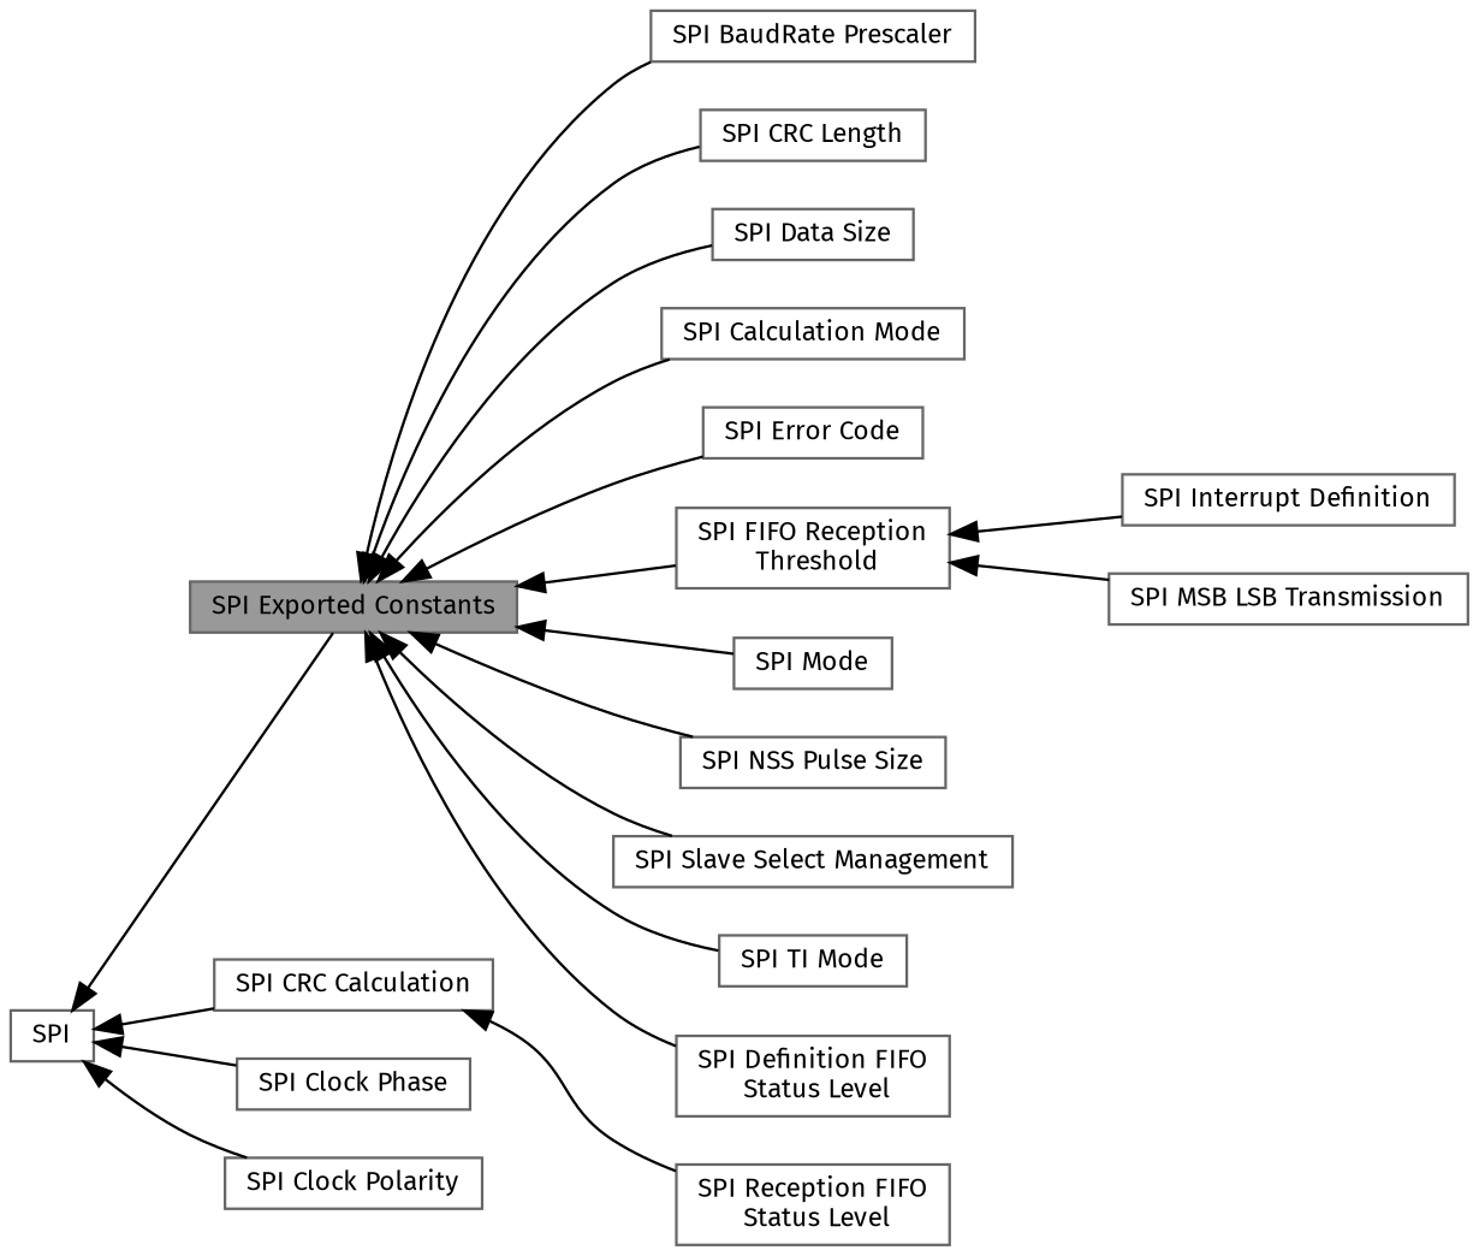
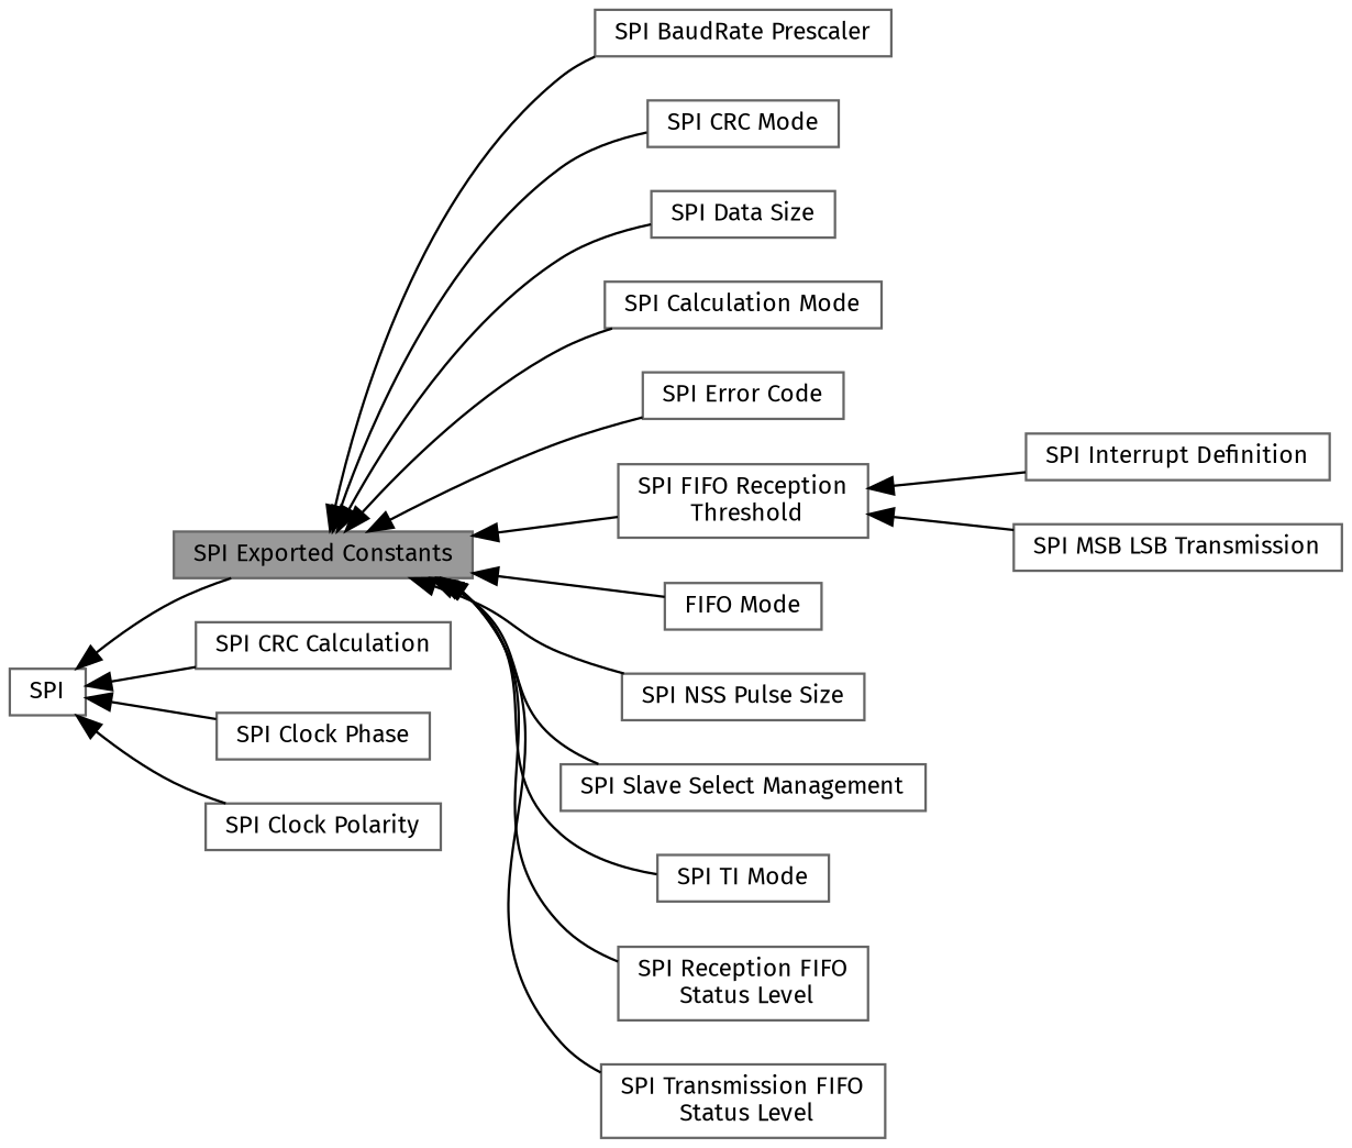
  digraph {
    fontname="Fira Sans"
    rankdir=LR
    node [color=grey40 fillcolor=white fontname="Fira Sans" fontsize=10 shape=box style=filled]
    edge [dir=back fontname="Fira Sans" fontsize=10 labelfontname=Helvetica labelfontsize=10 shape=plaintext style=solid]
    n1 [height=0.2 label=SPI width=0.4]
    n2 [color=gray40 fillcolor=grey60 fontcolor=black height=0.2 label="SPI Exported Constants" width=0.4]
    n3 [height=0.2 label="SPI CRC Calculation" width=0.4]
    n4 [height=0.2 label="SPI Clock Phase" width=0.4]
    n5 [height=0.2 label="SPI Clock Polarity" width=0.4]
    n6 [height=0.2 label="SPI BaudRate Prescaler" width=0.4]
-   n7 [height=0.2 label="SPI CRC Length" width=0.4]
+   n7 [height=0.2 label="SPI CRC Mode" width=0.4]
    n8 [height=0.2 label="SPI Data Size" width=0.4]
    n9 [height=0.2 label="SPI Calculation Mode" width=0.4]
    n10 [height=0.2 label="SPI Error Code" width=0.4]
    n11 [height=0.2 label="SPI FIFO Reception\l Threshold" width=0.4]
-   n12 [height=0.2 label="SPI Mode" width=0.4]
+   n12 [height=0.2 label="FIFO Mode" width=0.4]
    n13 [height=0.2 label="SPI NSS Pulse Size" width=0.4]
    n14 [height=0.2 label="SPI Slave Select Management" width=0.4]
    n15 [height=0.2 label="SPI TI Mode" width=0.4]
    n16 [height=0.2 label="SPI Reception FIFO\l Status Level" width=0.4]
-   n17 [height=0.2 label="SPI Definition FIFO\l Status Level" width=0.4]
+   n17 [height=0.2 label="SPI Transmission FIFO\l Status Level" width=0.4]
    n18 [height=0.2 label="SPI Interrupt Definition" width=0.4]
    n19 [height=0.2 label="SPI MSB LSB Transmission" width=0.4]
    n1 -> n2
    n1 -> n3
    n1 -> n4
    n1 -> n5
    n2 -> n6
    n2 -> n7
    n2 -> n8
    n2 -> n9
    n2 -> n10
    n2 -> n11
    n2 -> n12
    n2 -> n13
    n2 -> n14
    n2 -> n15
-   n3 -> n16
+   n2 -> n16
    n2 -> n17
    n11 -> n18
    n11 -> n19
  }
